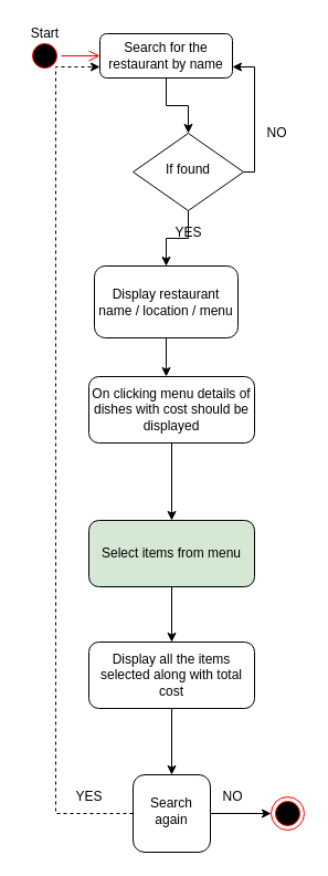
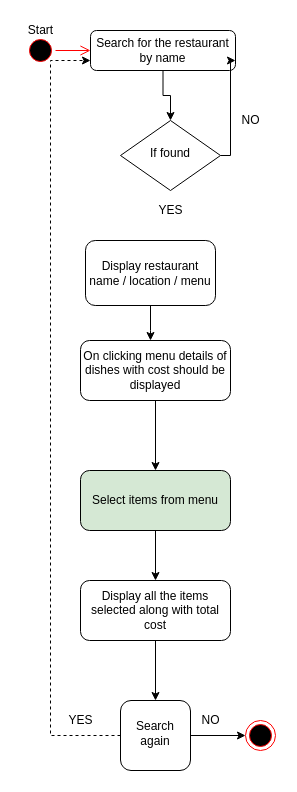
  <mxCell id="0" />
  <mxCell id="1" parent="0" />
  <mxCell id="2" style="edgeStyle=orthogonalEdgeStyle;rounded=0;orthogonalLoop=1;jettySize=auto;html=1;entryX=0.5;entryY=0;entryDx=0;entryDy=0;" edge="1" parent="1" source="3" target="6"><mxGeometry relative="1" as="geometry" /></mxCell>
- <mxCell id="3" value="Search for the restaurant by name" style="rounded=1;whiteSpace=wrap;html=1;fontSize=12;glass=0;strokeWidth=1;shadow=0;" parent="1" vertex="1"><mxGeometry x="90" y="30" width="120" height="40" as="geometry" /></mxCell>
+ <mxCell id="3" value="Search for the restaurant by name" style="rounded=1;whiteSpace=wrap;html=1;fontSize=12;glass=0;strokeWidth=1;shadow=0;" parent="1" vertex="1"><mxGeometry x="90" y="30" width="145" height="40" as="geometry" /></mxCell>
  <mxCell id="4" style="edgeStyle=orthogonalEdgeStyle;rounded=0;orthogonalLoop=1;jettySize=auto;html=1;entryX=1;entryY=0.75;entryDx=0;entryDy=0;" edge="1" parent="1" source="6" target="3"><mxGeometry relative="1" as="geometry"><mxPoint x="280" y="50" as="targetPoint" /><Array as="points"><mxPoint x="230" y="155" /><mxPoint x="230" y="60" /></Array></mxGeometry></mxCell>
- <mxCell id="5" style="edgeStyle=orthogonalEdgeStyle;rounded=0;orthogonalLoop=1;jettySize=auto;html=1;entryX=0.5;entryY=0;entryDx=0;entryDy=0;" edge="1" parent="1" source="6" target="9"><mxGeometry relative="1" as="geometry" /></mxCell>
  <mxCell id="6" value="If found" style="rhombus;whiteSpace=wrap;html=1;shadow=0;fontFamily=Helvetica;fontSize=12;align=center;strokeWidth=1;spacing=6;spacingTop=-4;" parent="1" vertex="1"><mxGeometry x="120" y="120" width="100" height="70" as="geometry" /></mxCell>
  <mxCell id="7" value="Start" style="text;html=1;align=center;verticalAlign=middle;resizable=0;points=[];autosize=1;strokeColor=none;fillColor=none;" vertex="1" parent="1"><mxGeometry x="20" y="20" width="40" height="20" as="geometry" /></mxCell>
  <mxCell id="8" value="" style="edgeStyle=orthogonalEdgeStyle;rounded=0;orthogonalLoop=1;jettySize=auto;html=1;" edge="1" parent="1" source="9" target="12"><mxGeometry relative="1" as="geometry"><Array as="points"><mxPoint x="150" y="330" /><mxPoint x="150" y="330" /></Array></mxGeometry></mxCell>
  <mxCell id="9" value="Display restaurant name / location / menu" style="rounded=1;whiteSpace=wrap;html=1;fontSize=12;glass=0;strokeWidth=1;shadow=0;" vertex="1" parent="1"><mxGeometry x="85" y="240" width="130" height="65" as="geometry" /></mxCell>
  <mxCell id="10" value="NO" style="text;html=1;align=center;verticalAlign=middle;resizable=0;points=[];autosize=1;strokeColor=none;fillColor=none;" vertex="1" parent="1"><mxGeometry x="235" y="110" width="30" height="20" as="geometry" /></mxCell>
  <mxCell id="11" style="edgeStyle=orthogonalEdgeStyle;rounded=0;orthogonalLoop=1;jettySize=auto;html=1;entryX=0.5;entryY=0;entryDx=0;entryDy=0;" edge="1" parent="1" source="12" target="14"><mxGeometry relative="1" as="geometry" /></mxCell>
  <mxCell id="12" value="On clicking menu details of dishes with cost should be displayed" style="rounded=1;whiteSpace=wrap;html=1;fontSize=12;glass=0;strokeWidth=1;shadow=0;" vertex="1" parent="1"><mxGeometry x="80" y="340" width="150" height="60" as="geometry" /></mxCell>
  <mxCell id="13" style="edgeStyle=orthogonalEdgeStyle;rounded=0;orthogonalLoop=1;jettySize=auto;html=1;entryX=0.5;entryY=0;entryDx=0;entryDy=0;" edge="1" parent="1" source="14" target="16"><mxGeometry relative="1" as="geometry" /></mxCell>
  <mxCell id="14" value="Select items from menu" style="rounded=1;whiteSpace=wrap;html=1;fontSize=12;glass=0;strokeWidth=1;shadow=0;fillColor=#d5e8d4;" vertex="1" parent="1"><mxGeometry x="80" y="470" width="150" height="60" as="geometry" /></mxCell>
  <mxCell id="15" style="edgeStyle=orthogonalEdgeStyle;rounded=0;orthogonalLoop=1;jettySize=auto;html=1;entryX=0.5;entryY=0;entryDx=0;entryDy=0;" edge="1" parent="1" source="16" target="19"><mxGeometry relative="1" as="geometry" /></mxCell>
  <mxCell id="16" value="Display all the items selected along with total cost" style="rounded=1;whiteSpace=wrap;html=1;fontSize=12;glass=0;strokeWidth=1;shadow=0;" vertex="1" parent="1"><mxGeometry x="80" y="580" width="150" height="60" as="geometry" /></mxCell>
  <mxCell id="17" style="edgeStyle=orthogonalEdgeStyle;rounded=0;orthogonalLoop=1;jettySize=auto;html=1;" edge="1" parent="1" source="19" target="20"><mxGeometry relative="1" as="geometry"><mxPoint x="260" y="735" as="targetPoint" /></mxGeometry></mxCell>
  <mxCell id="18" style="edgeStyle=orthogonalEdgeStyle;rounded=0;orthogonalLoop=1;jettySize=auto;html=1;entryX=0;entryY=0.75;entryDx=0;entryDy=0;dashed=1;" edge="1" parent="1" source="19" target="3"><mxGeometry relative="1" as="geometry"><mxPoint x="50" y="80" as="targetPoint" /><Array as="points"><mxPoint x="50" y="735" /><mxPoint x="50" y="60" /></Array></mxGeometry></mxCell>
  <mxCell id="19" value="Search again" style="whiteSpace=wrap;html=1;shadow=0;fontFamily=Helvetica;fontSize=12;align=center;strokeWidth=1;spacing=6;spacingTop=-4;rounded=1;" vertex="1" parent="1"><mxGeometry x="120" y="700" width="70" height="70" as="geometry" /></mxCell>
  <mxCell id="20" value="" style="ellipse;html=1;shape=endState;fillColor=#000000;strokeColor=#ff0000;" vertex="1" parent="1"><mxGeometry x="245" y="720" width="30" height="30" as="geometry" /></mxCell>
  <mxCell id="21" value="" style="ellipse;html=1;shape=startState;fillColor=#000000;strokeColor=#ff0000;" vertex="1" parent="1"><mxGeometry x="25" y="35" width="30" height="30" as="geometry" /></mxCell>
  <mxCell id="22" value="" style="edgeStyle=orthogonalEdgeStyle;html=1;verticalAlign=bottom;endArrow=open;endSize=8;strokeColor=#ff0000;rounded=0;entryX=0;entryY=0.5;entryDx=0;entryDy=0;" edge="1" source="21" parent="1" target="3"><mxGeometry relative="1" as="geometry"><mxPoint x="344" y="415" as="targetPoint" /></mxGeometry></mxCell>
  <mxCell id="23" value="YES" style="text;html=1;align=center;verticalAlign=middle;resizable=0;points=[];autosize=1;strokeColor=none;fillColor=none;" vertex="1" parent="1"><mxGeometry x="150" y="200" width="40" height="20" as="geometry" /></mxCell>
  <mxCell id="24" value="NO" style="text;html=1;align=center;verticalAlign=middle;resizable=0;points=[];autosize=1;strokeColor=none;fillColor=none;" vertex="1" parent="1"><mxGeometry x="195" y="710" width="30" height="20" as="geometry" /></mxCell>
  <mxCell id="25" value="YES" style="text;html=1;align=center;verticalAlign=middle;resizable=0;points=[];autosize=1;strokeColor=none;fillColor=none;" vertex="1" parent="1"><mxGeometry x="60" y="710" width="40" height="20" as="geometry" /></mxCell>
